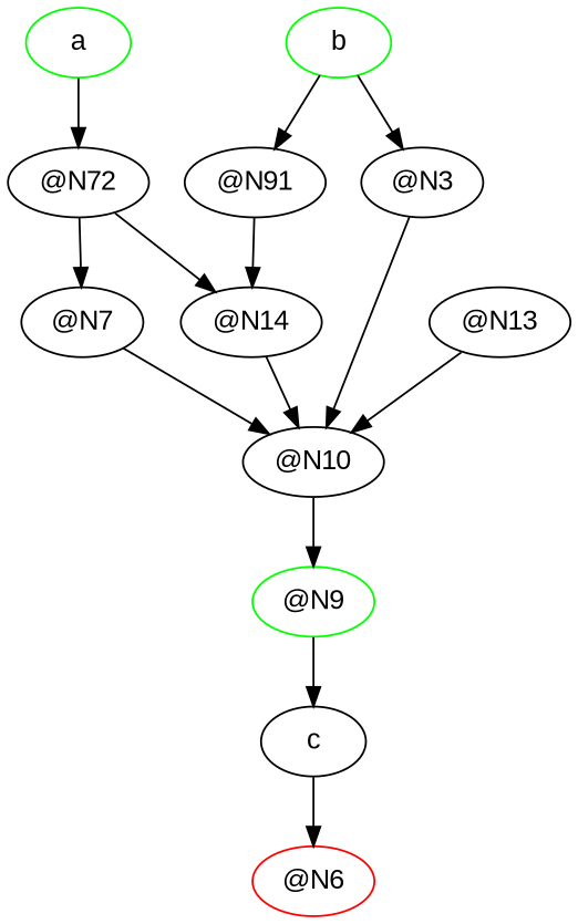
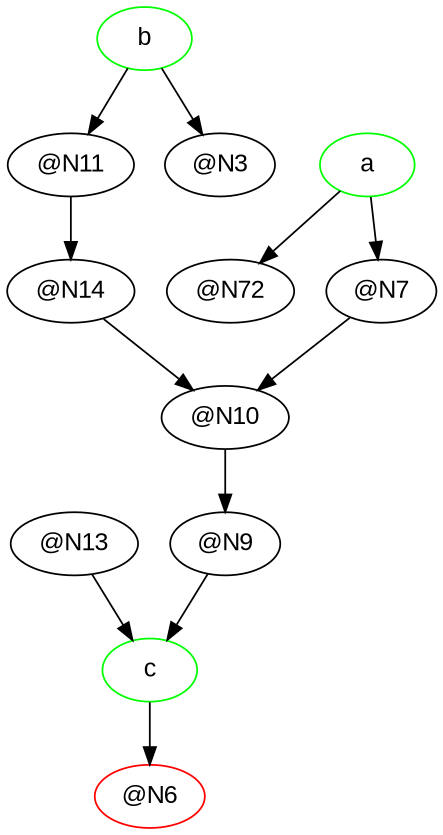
  digraph {
    fontname="Liberation Sans"
    node [fontname="Liberation Sans"]
    edge [fontname="Liberation Sans"]
    "@N10"
-   "@N9" [color=green]
-   n3 [label=c]
+   "@N9"
+   n3 [label=c color=green]
    "@N6" [color=red]
    n5 [label="@N72"]
    "@N14"
    "@N13"
-   "@N11" [label="@N91"]
+   "@N11"
    n9 [color=green label=a]
    "@N7"
    n11 [color=green label=b]
    n12 [label="@N3"]
    "@N10" -> "@N9"
    "@N9" -> n3
    n3 -> "@N6"
-   n5 -> "@N14"
    "@N14" -> "@N10"
-   "@N13" -> "@N10"
+   "@N13" -> n3
    "@N11" -> "@N14"
    n9 -> n5
-   n5 -> "@N7"
+   n9 -> "@N7"
    "@N7" -> "@N10"
    n11 -> "@N11"
    n11 -> n12
-   n12 -> "@N10"
  }
